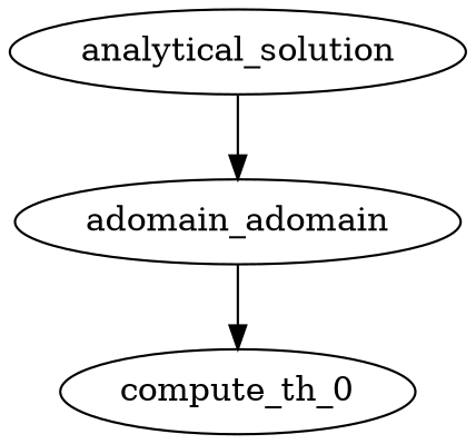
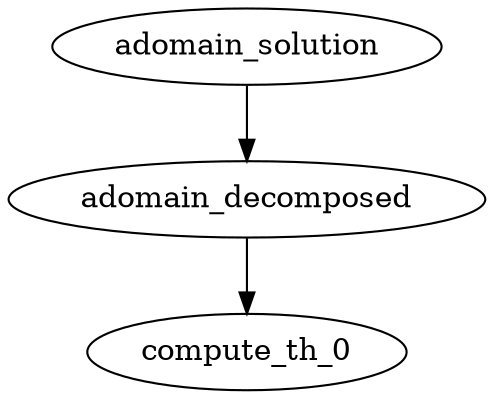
  digraph {
-   analytical_solution
-   adomain_decomposed [label=adomain_adomain]
+   analytical_solution [label=adomain_solution]
+   adomain_decomposed
    compute_th_0
    analytical_solution -> adomain_decomposed
    adomain_decomposed -> compute_th_0
  }
